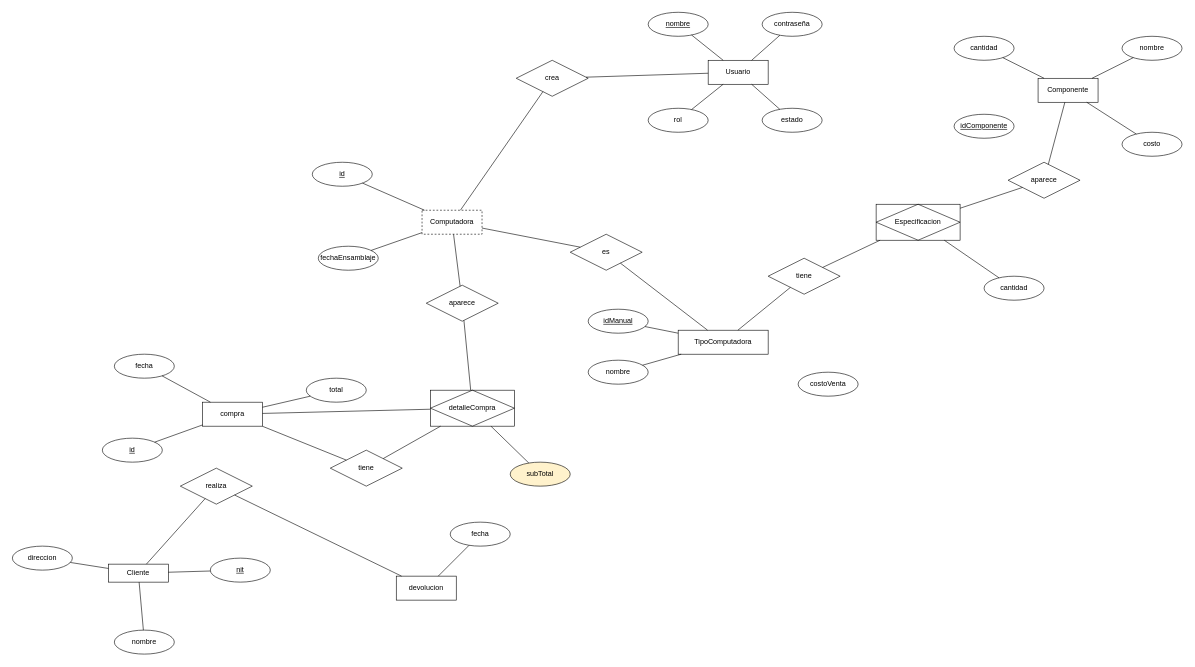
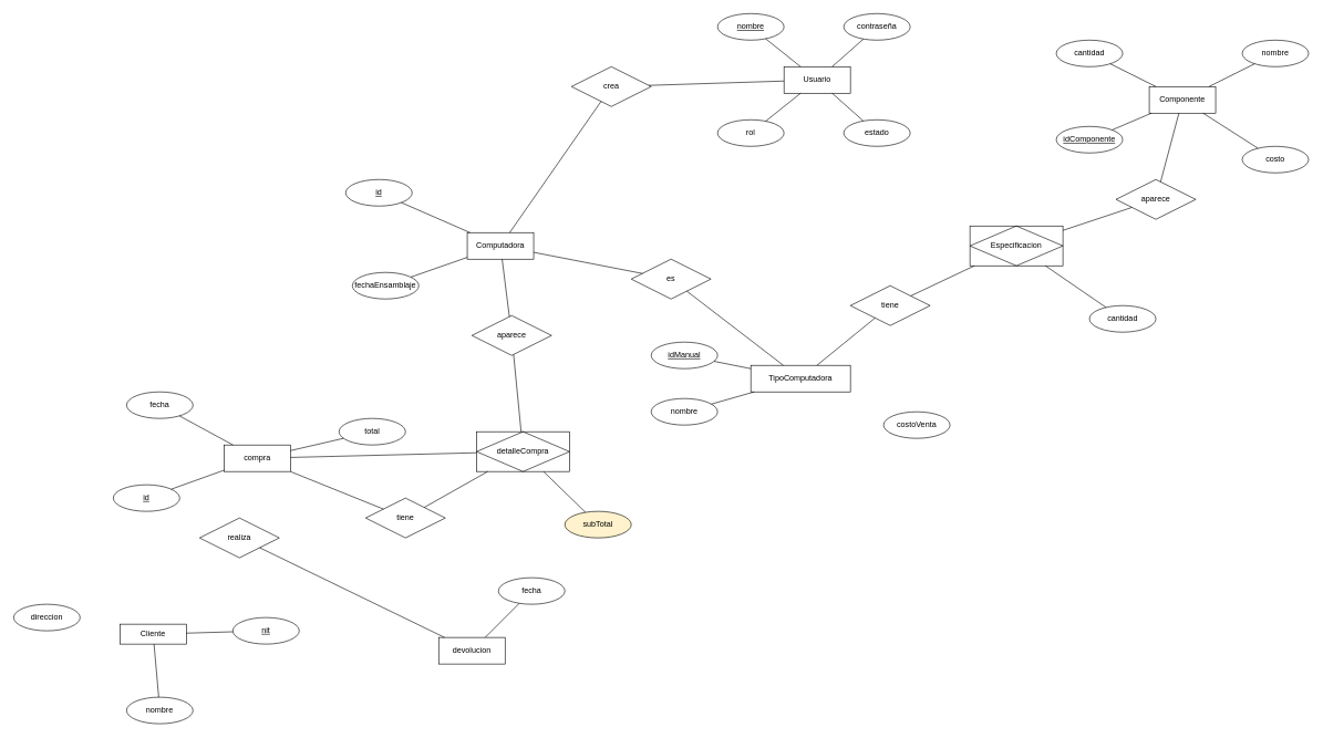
  <mxCell id="0" />
  <mxCell id="1" parent="0" />
  <mxCell id="2" value="Usuario" style="whiteSpace=wrap;html=1;align=center;" parent="1" vertex="1"><mxGeometry x="1180" y="100" width="100" height="40" as="geometry" /></mxCell>
  <mxCell id="3" value="nombre" style="ellipse;whiteSpace=wrap;html=1;align=center;fontStyle=4;" parent="1" vertex="1"><mxGeometry x="1080" y="20" width="100" height="40" as="geometry" /></mxCell>
  <mxCell id="4" value="contraseña" style="ellipse;whiteSpace=wrap;html=1;align=center;" parent="1" vertex="1"><mxGeometry x="1270" y="20" width="100" height="40" as="geometry" /></mxCell>
  <mxCell id="5" value="" style="endArrow=none;html=1;rounded=0;" parent="1" source="3" target="2" edge="1"><mxGeometry relative="1" as="geometry"><mxPoint x="1410" y="90" as="sourcePoint" /><mxPoint x="1570" y="90" as="targetPoint" /></mxGeometry></mxCell>
  <mxCell id="6" value="" style="endArrow=none;html=1;rounded=0;" parent="1" source="4" target="2" edge="1"><mxGeometry relative="1" as="geometry"><mxPoint x="1530" y="380" as="sourcePoint" /><mxPoint x="1690" y="380" as="targetPoint" /></mxGeometry></mxCell>
  <mxCell id="7" value="estado" style="ellipse;whiteSpace=wrap;html=1;align=center;" parent="1" vertex="1"><mxGeometry x="1270" y="180" width="100" height="40" as="geometry" /></mxCell>
  <mxCell id="8" value="rol" style="ellipse;whiteSpace=wrap;html=1;align=center;" parent="1" vertex="1"><mxGeometry x="1080" y="180" width="100" height="40" as="geometry" /></mxCell>
  <mxCell id="9" value="" style="endArrow=none;html=1;rounded=0;" parent="1" source="2" target="7" edge="1"><mxGeometry relative="1" as="geometry"><mxPoint x="1530" y="380" as="sourcePoint" /><mxPoint x="1690" y="380" as="targetPoint" /></mxGeometry></mxCell>
  <mxCell id="10" value="" style="endArrow=none;html=1;rounded=0;" parent="1" source="2" target="8" edge="1"><mxGeometry relative="1" as="geometry"><mxPoint x="1530" y="380" as="sourcePoint" /><mxPoint x="1690" y="380" as="targetPoint" /></mxGeometry></mxCell>
  <mxCell id="11" value="crea" style="shape=rhombus;perimeter=rhombusPerimeter;whiteSpace=wrap;html=1;align=center;" parent="1" vertex="1"><mxGeometry x="860" y="100" width="120" height="60" as="geometry" /></mxCell>
  <mxCell id="12" value="" style="endArrow=none;html=1;rounded=0;" parent="1" source="11" target="2" edge="1"><mxGeometry relative="1" as="geometry"><mxPoint x="1050" y="380" as="sourcePoint" /><mxPoint x="1210" y="380" as="targetPoint" /></mxGeometry></mxCell>
- <mxCell id="13" value="Computadora" style="whiteSpace=wrap;html=1;align=center;dashed=1;" parent="1" vertex="1"><mxGeometry x="703" y="350" width="100" height="40" as="geometry" /></mxCell>
+ <mxCell id="13" value="Computadora" style="whiteSpace=wrap;html=1;align=center;" parent="1" vertex="1"><mxGeometry x="703" y="350" width="100" height="40" as="geometry" /></mxCell>
  <mxCell id="14" value="id" style="ellipse;whiteSpace=wrap;html=1;align=center;fontStyle=4;" parent="1" vertex="1"><mxGeometry x="520" y="270" width="100" height="40" as="geometry" /></mxCell>
  <mxCell id="15" value="" style="endArrow=none;html=1;rounded=0;" parent="1" source="14" target="13" edge="1"><mxGeometry relative="1" as="geometry"><mxPoint x="1083" y="170" as="sourcePoint" /><mxPoint x="1243" y="170" as="targetPoint" /></mxGeometry></mxCell>
  <mxCell id="16" value="TipoComputadora" style="whiteSpace=wrap;html=1;align=center;" parent="1" vertex="1"><mxGeometry x="1130" y="550" width="150" height="40" as="geometry" /></mxCell>
  <mxCell id="17" value="nombre" style="ellipse;whiteSpace=wrap;html=1;align=center;" parent="1" vertex="1"><mxGeometry x="980" y="600" width="100" height="40" as="geometry" /></mxCell>
  <mxCell id="18" value="idManual" style="ellipse;whiteSpace=wrap;html=1;align=center;fontStyle=4;" parent="1" vertex="1"><mxGeometry x="980" y="515" width="100" height="40" as="geometry" /></mxCell>
  <mxCell id="19" value="costoVenta" style="ellipse;whiteSpace=wrap;html=1;align=center;" parent="1" vertex="1"><mxGeometry x="1330" y="620" width="100" height="40" as="geometry" /></mxCell>
  <mxCell id="20" value="" style="endArrow=none;html=1;rounded=0;" parent="1" source="18" target="16" edge="1"><mxGeometry relative="1" as="geometry"><mxPoint x="1250" y="430" as="sourcePoint" /><mxPoint x="1410" y="430" as="targetPoint" /></mxGeometry></mxCell>
  <mxCell id="21" value="" style="endArrow=none;html=1;rounded=0;" parent="1" source="17" target="16" edge="1"><mxGeometry relative="1" as="geometry"><mxPoint x="1070" y="640" as="sourcePoint" /><mxPoint x="1230" y="640" as="targetPoint" /></mxGeometry></mxCell>
  <mxCell id="22" value="Especificacion" style="shape=associativeEntity;whiteSpace=wrap;html=1;align=center;" parent="1" vertex="1"><mxGeometry x="1460" y="340" width="140" height="60" as="geometry" /></mxCell>
  <mxCell id="23" value="tiene" style="shape=rhombus;perimeter=rhombusPerimeter;whiteSpace=wrap;html=1;align=center;" parent="1" vertex="1"><mxGeometry x="1280" y="430" width="120" height="60" as="geometry" /></mxCell>
  <mxCell id="24" value="" style="endArrow=none;html=1;rounded=0;" parent="1" source="16" target="23" edge="1"><mxGeometry relative="1" as="geometry"><mxPoint x="1050" y="390" as="sourcePoint" /><mxPoint x="1210" y="390" as="targetPoint" /></mxGeometry></mxCell>
  <mxCell id="25" value="" style="endArrow=none;html=1;rounded=0;" parent="1" source="22" target="23" edge="1"><mxGeometry relative="1" as="geometry"><mxPoint x="1050" y="390" as="sourcePoint" /><mxPoint x="1210" y="390" as="targetPoint" /></mxGeometry></mxCell>
  <mxCell id="26" value="Componente" style="whiteSpace=wrap;html=1;align=center;" parent="1" vertex="1"><mxGeometry x="1730" y="130" width="100" height="40" as="geometry" /></mxCell>
  <mxCell id="27" value="cantidad" style="ellipse;whiteSpace=wrap;html=1;align=center;" parent="1" vertex="1"><mxGeometry x="1590" y="60" width="100" height="40" as="geometry" /></mxCell>
  <mxCell id="28" value="idComponente" style="ellipse;whiteSpace=wrap;html=1;align=center;fontStyle=4;" parent="1" vertex="1"><mxGeometry x="1590" y="190" width="100" height="40" as="geometry" /></mxCell>
  <mxCell id="29" value="nombre" style="ellipse;whiteSpace=wrap;html=1;align=center;" parent="1" vertex="1"><mxGeometry x="1870" y="60" width="100" height="40" as="geometry" /></mxCell>
  <mxCell id="30" value="costo" style="ellipse;whiteSpace=wrap;html=1;align=center;" parent="1" vertex="1"><mxGeometry x="1870" y="220" width="100" height="40" as="geometry" /></mxCell>
+ <mxCell id="31" value="" style="endArrow=none;html=1;rounded=0;" parent="1" source="28" target="26" edge="1"><mxGeometry relative="1" as="geometry"><mxPoint x="1560" y="110" as="sourcePoint" /><mxPoint x="1720" y="110" as="targetPoint" /></mxGeometry></mxCell>
  <mxCell id="32" value="" style="endArrow=none;html=1;rounded=0;" parent="1" source="27" target="26" edge="1"><mxGeometry relative="1" as="geometry"><mxPoint x="1360" y="390" as="sourcePoint" /><mxPoint x="1520" y="390" as="targetPoint" /></mxGeometry></mxCell>
  <mxCell id="33" value="" style="endArrow=none;html=1;rounded=0;" parent="1" source="29" target="26" edge="1"><mxGeometry relative="1" as="geometry"><mxPoint x="1360" y="390" as="sourcePoint" /><mxPoint x="1520" y="390" as="targetPoint" /></mxGeometry></mxCell>
  <mxCell id="34" value="" style="endArrow=none;html=1;rounded=0;" parent="1" source="30" target="26" edge="1"><mxGeometry relative="1" as="geometry"><mxPoint x="1360" y="390" as="sourcePoint" /><mxPoint x="1520" y="390" as="targetPoint" /></mxGeometry></mxCell>
  <mxCell id="35" value="Cliente" style="whiteSpace=wrap;html=1;align=center;" parent="1" vertex="1"><mxGeometry x="180" y="940" width="100" height="30" as="geometry" /></mxCell>
  <mxCell id="36" value="nit" style="ellipse;whiteSpace=wrap;html=1;align=center;fontStyle=4;" parent="1" vertex="1"><mxGeometry x="350" y="930" width="100" height="40" as="geometry" /></mxCell>
  <mxCell id="37" value="direccion" style="ellipse;whiteSpace=wrap;html=1;align=center;" parent="1" vertex="1"><mxGeometry x="20" y="910" width="100" height="40" as="geometry" /></mxCell>
  <mxCell id="38" value="nombre" style="ellipse;whiteSpace=wrap;html=1;align=center;" parent="1" vertex="1"><mxGeometry x="190" y="1050" width="100" height="40" as="geometry" /></mxCell>
- <mxCell id="39" value="" style="endArrow=none;html=1;rounded=0;" parent="1" source="37" target="35" edge="1"><mxGeometry relative="1" as="geometry"><mxPoint x="250" y="770" as="sourcePoint" /><mxPoint x="410" y="770" as="targetPoint" /></mxGeometry></mxCell>
  <mxCell id="40" value="" style="endArrow=none;html=1;rounded=0;" parent="1" source="35" target="36" edge="1"><mxGeometry relative="1" as="geometry"><mxPoint x="250" y="770" as="sourcePoint" /><mxPoint x="410" y="770" as="targetPoint" /></mxGeometry></mxCell>
  <mxCell id="41" value="" style="endArrow=none;html=1;rounded=0;" parent="1" source="38" target="35" edge="1"><mxGeometry relative="1" as="geometry"><mxPoint x="250" y="770" as="sourcePoint" /><mxPoint x="410" y="770" as="targetPoint" /></mxGeometry></mxCell>
  <mxCell id="42" value="compra" style="whiteSpace=wrap;html=1;align=center;" parent="1" vertex="1"><mxGeometry x="337" y="670" width="100" height="40" as="geometry" /></mxCell>
  <mxCell id="43" value="realiza" style="shape=rhombus;perimeter=rhombusPerimeter;whiteSpace=wrap;html=1;align=center;" parent="1" vertex="1"><mxGeometry x="300" y="780" width="120" height="60" as="geometry" /></mxCell>
- <mxCell id="44" value="" style="endArrow=none;html=1;rounded=0;" parent="1" source="35" target="43" edge="1"><mxGeometry relative="1" as="geometry"><mxPoint x="350" y="763.91" as="sourcePoint" /><mxPoint x="307.826" y="879.997" as="targetPoint" /></mxGeometry></mxCell>
  <mxCell id="45" value="" style="endArrow=none;html=1;rounded=0;" parent="1" source="42" target="52" edge="1"><mxGeometry relative="1" as="geometry"><mxPoint x="407" y="730" as="sourcePoint" /><mxPoint x="363.207" y="793.103" as="targetPoint" /></mxGeometry></mxCell>
  <mxCell id="46" value="fecha" style="ellipse;whiteSpace=wrap;html=1;align=center;" parent="1" vertex="1"><mxGeometry x="190" y="590" width="100" height="40" as="geometry" /></mxCell>
  <mxCell id="47" value="total" style="ellipse;whiteSpace=wrap;html=1;align=center;" parent="1" vertex="1"><mxGeometry x="510" y="630" width="100" height="40" as="geometry" /></mxCell>
  <mxCell id="48" value="id" style="ellipse;whiteSpace=wrap;html=1;align=center;fontStyle=4;" parent="1" vertex="1"><mxGeometry x="170" y="730" width="100" height="40" as="geometry" /></mxCell>
  <mxCell id="49" value="" style="endArrow=none;html=1;rounded=0;" parent="1" source="48" target="42" edge="1"><mxGeometry relative="1" as="geometry"><mxPoint x="407" y="730" as="sourcePoint" /><mxPoint x="567" y="730" as="targetPoint" /></mxGeometry></mxCell>
  <mxCell id="50" value="" style="endArrow=none;html=1;rounded=0;" parent="1" source="46" target="42" edge="1"><mxGeometry relative="1" as="geometry"><mxPoint x="407" y="730" as="sourcePoint" /><mxPoint x="567" y="730" as="targetPoint" /></mxGeometry></mxCell>
  <mxCell id="51" value="" style="endArrow=none;html=1;rounded=0;" parent="1" source="42" target="47" edge="1"><mxGeometry relative="1" as="geometry"><mxPoint x="407" y="730" as="sourcePoint" /><mxPoint x="567" y="730" as="targetPoint" /></mxGeometry></mxCell>
  <mxCell id="52" value="detalleCompra" style="shape=associativeEntity;whiteSpace=wrap;html=1;align=center;" parent="1" vertex="1"><mxGeometry x="717" y="650" width="140" height="60" as="geometry" /></mxCell>
  <mxCell id="53" value="tiene" style="shape=rhombus;perimeter=rhombusPerimeter;whiteSpace=wrap;html=1;align=center;" parent="1" vertex="1"><mxGeometry x="550" y="750" width="120" height="60" as="geometry" /></mxCell>
  <mxCell id="54" value="" style="endArrow=none;html=1;rounded=0;" parent="1" source="42" target="53" edge="1"><mxGeometry relative="1" as="geometry"><mxPoint x="530" y="740" as="sourcePoint" /><mxPoint x="690" y="740" as="targetPoint" /></mxGeometry></mxCell>
  <mxCell id="55" value="" style="endArrow=none;html=1;rounded=0;" parent="1" source="53" target="52" edge="1"><mxGeometry relative="1" as="geometry"><mxPoint x="530" y="740" as="sourcePoint" /><mxPoint x="690" y="740" as="targetPoint" /></mxGeometry></mxCell>
  <mxCell id="56" value="aparece" style="shape=rhombus;perimeter=rhombusPerimeter;whiteSpace=wrap;html=1;align=center;" parent="1" vertex="1"><mxGeometry x="710" y="475" width="120" height="60" as="geometry" /></mxCell>
  <mxCell id="57" value="" style="endArrow=none;html=1;rounded=0;" parent="1" source="56" target="52" edge="1"><mxGeometry relative="1" as="geometry"><mxPoint x="530" y="740" as="sourcePoint" /><mxPoint x="690" y="740" as="targetPoint" /></mxGeometry></mxCell>
  <mxCell id="58" value="" style="endArrow=none;html=1;rounded=0;" parent="1" source="13" target="56" edge="1"><mxGeometry relative="1" as="geometry"><mxPoint x="573" y="580" as="sourcePoint" /><mxPoint x="733" y="580" as="targetPoint" /></mxGeometry></mxCell>
  <mxCell id="59" value="cantidad" style="ellipse;whiteSpace=wrap;html=1;align=center;" vertex="1" parent="1"><mxGeometry x="1640" y="460" width="100" height="40" as="geometry" /></mxCell>
  <mxCell id="60" value="" style="endArrow=none;html=1;rounded=0;" edge="1" parent="1" source="59" target="22"><mxGeometry relative="1" as="geometry"><mxPoint x="1340" y="380" as="sourcePoint" /><mxPoint x="1500" y="380" as="targetPoint" /></mxGeometry></mxCell>
  <mxCell id="61" value="" style="endArrow=none;html=1;rounded=0;" edge="1" parent="1" source="13" target="11"><mxGeometry relative="1" as="geometry"><mxPoint x="770" y="380" as="sourcePoint" /><mxPoint x="930" y="380" as="targetPoint" /></mxGeometry></mxCell>
  <mxCell id="62" value="fechaEnsamblaje" style="ellipse;whiteSpace=wrap;html=1;align=center;" vertex="1" parent="1"><mxGeometry x="530" y="410" width="100" height="40" as="geometry" /></mxCell>
  <mxCell id="63" value="" style="endArrow=none;html=1;rounded=0;" edge="1" parent="1" source="62" target="13"><mxGeometry relative="1" as="geometry"><mxPoint x="770" y="380" as="sourcePoint" /><mxPoint x="930" y="380" as="targetPoint" /></mxGeometry></mxCell>
  <mxCell id="64" value="es" style="shape=rhombus;perimeter=rhombusPerimeter;whiteSpace=wrap;html=1;align=center;" vertex="1" parent="1"><mxGeometry x="950" y="390" width="120" height="60" as="geometry" /></mxCell>
  <mxCell id="65" value="" style="endArrow=none;html=1;rounded=0;" edge="1" parent="1" source="13" target="64"><mxGeometry relative="1" as="geometry"><mxPoint x="940" y="380" as="sourcePoint" /><mxPoint x="1100" y="380" as="targetPoint" /></mxGeometry></mxCell>
  <mxCell id="66" value="" style="endArrow=none;html=1;rounded=0;" edge="1" parent="1" source="64" target="16"><mxGeometry relative="1" as="geometry"><mxPoint x="940" y="380" as="sourcePoint" /><mxPoint x="1100" y="380" as="targetPoint" /></mxGeometry></mxCell>
  <mxCell id="67" value="aparece" style="shape=rhombus;perimeter=rhombusPerimeter;whiteSpace=wrap;html=1;align=center;" vertex="1" parent="1"><mxGeometry x="1680" y="270" width="120" height="60" as="geometry" /></mxCell>
  <mxCell id="68" value="" style="endArrow=none;html=1;rounded=0;" edge="1" parent="1" source="67" target="22"><mxGeometry relative="1" as="geometry"><mxPoint x="1250" y="380" as="sourcePoint" /><mxPoint x="1410" y="380" as="targetPoint" /></mxGeometry></mxCell>
  <mxCell id="69" value="" style="endArrow=none;html=1;rounded=0;" edge="1" parent="1" source="26" target="67"><mxGeometry relative="1" as="geometry"><mxPoint x="1250" y="380" as="sourcePoint" /><mxPoint x="1410" y="380" as="targetPoint" /></mxGeometry></mxCell>
  <mxCell id="70" value="subTotal" style="ellipse;whiteSpace=wrap;html=1;align=center;fillColor=#fff2cc;" vertex="1" parent="1"><mxGeometry x="850" y="770" width="100" height="40" as="geometry" /></mxCell>
  <mxCell id="71" value="" style="endArrow=none;html=1;rounded=0;" edge="1" parent="1" source="70" target="52"><mxGeometry relative="1" as="geometry"><mxPoint x="560" y="500" as="sourcePoint" /><mxPoint x="720" y="500" as="targetPoint" /></mxGeometry></mxCell>
  <mxCell id="72" value="devolucion" style="whiteSpace=wrap;html=1;align=center;" vertex="1" parent="1"><mxGeometry x="660" y="960" width="100" height="40" as="geometry" /></mxCell>
  <mxCell id="73" value="" style="endArrow=none;html=1;rounded=0;" edge="1" parent="1" source="43" target="72"><mxGeometry relative="1" as="geometry"><mxPoint x="560" y="860" as="sourcePoint" /><mxPoint x="720" y="860" as="targetPoint" /></mxGeometry></mxCell>
  <mxCell id="74" value="fecha" style="ellipse;whiteSpace=wrap;html=1;align=center;" vertex="1" parent="1"><mxGeometry x="750" y="870" width="100" height="40" as="geometry" /></mxCell>
  <mxCell id="75" value="" style="endArrow=none;html=1;rounded=0;" edge="1" parent="1" source="72" target="74"><mxGeometry relative="1" as="geometry"><mxPoint x="560" y="860" as="sourcePoint" /><mxPoint x="720" y="860" as="targetPoint" /></mxGeometry></mxCell>
